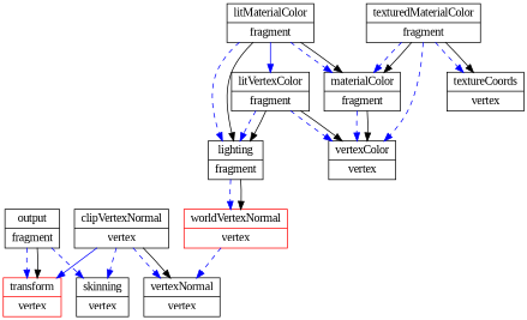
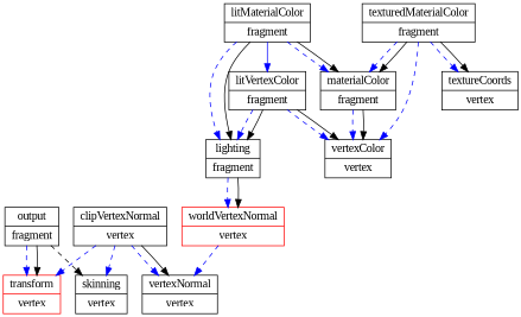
  digraph {
    fontname="Liberation Serif"
    node [color=black fontname="Liberation Serif" shape=record]
    edge [color=blue fontname="Liberation Serif" style=dashed]
    n1 [color=red label="{transform|vertex}"]
    n2 [label="{skinning|vertex}"]
    n3 [label="{vertexColor|vertex}"]
    n4 [label="{textureCoords|vertex}"]
    n5 [label="{vertexNormal|vertex}"]
    n6 [color=red label="{worldVertexNormal|vertex}"]
    n7 [label="{clipVertexNormal|vertex}"]
    n8 [label="{materialColor|fragment}"]
    n9 [label="{texturedMaterialColor|fragment}"]
    n10 [label="{lighting|fragment}"]
    n11 [label="{litVertexColor|fragment}"]
    n12 [label="{litMaterialColor|fragment}"]
    n13 [label="{output|fragment}"]
    n6 -> n5
-   n7 -> n1 [style=solid]
+   n7 -> n1
    n7 -> n2
    n7 -> n5
    n7 -> n5 [color="" style=""]
    n8 -> n3
    n8 -> n3 [color="" style=""]
    n9 -> n3
    n9 -> n4
    n9 -> n4 [color="" style=""]
    n9 -> n8
    n9 -> n8 [color="" style=""]
    n10 -> n6
    n10 -> n6 [color="" style=""]
    n11 -> n3
    n11 -> n3 [color="" style=""]
    n11 -> n10
    n11 -> n10 [color="" style=""]
    n12 -> n8
    n12 -> n8 [color="" style=""]
    n12 -> n10
    n12 -> n10 [color="" style=""]
    n12 -> n11 [style=solid]
    n13 -> n1
    n13 -> n1 [color="" style=""]
-   n13 -> n2
+   n13 -> n2 [color=black]
  }
